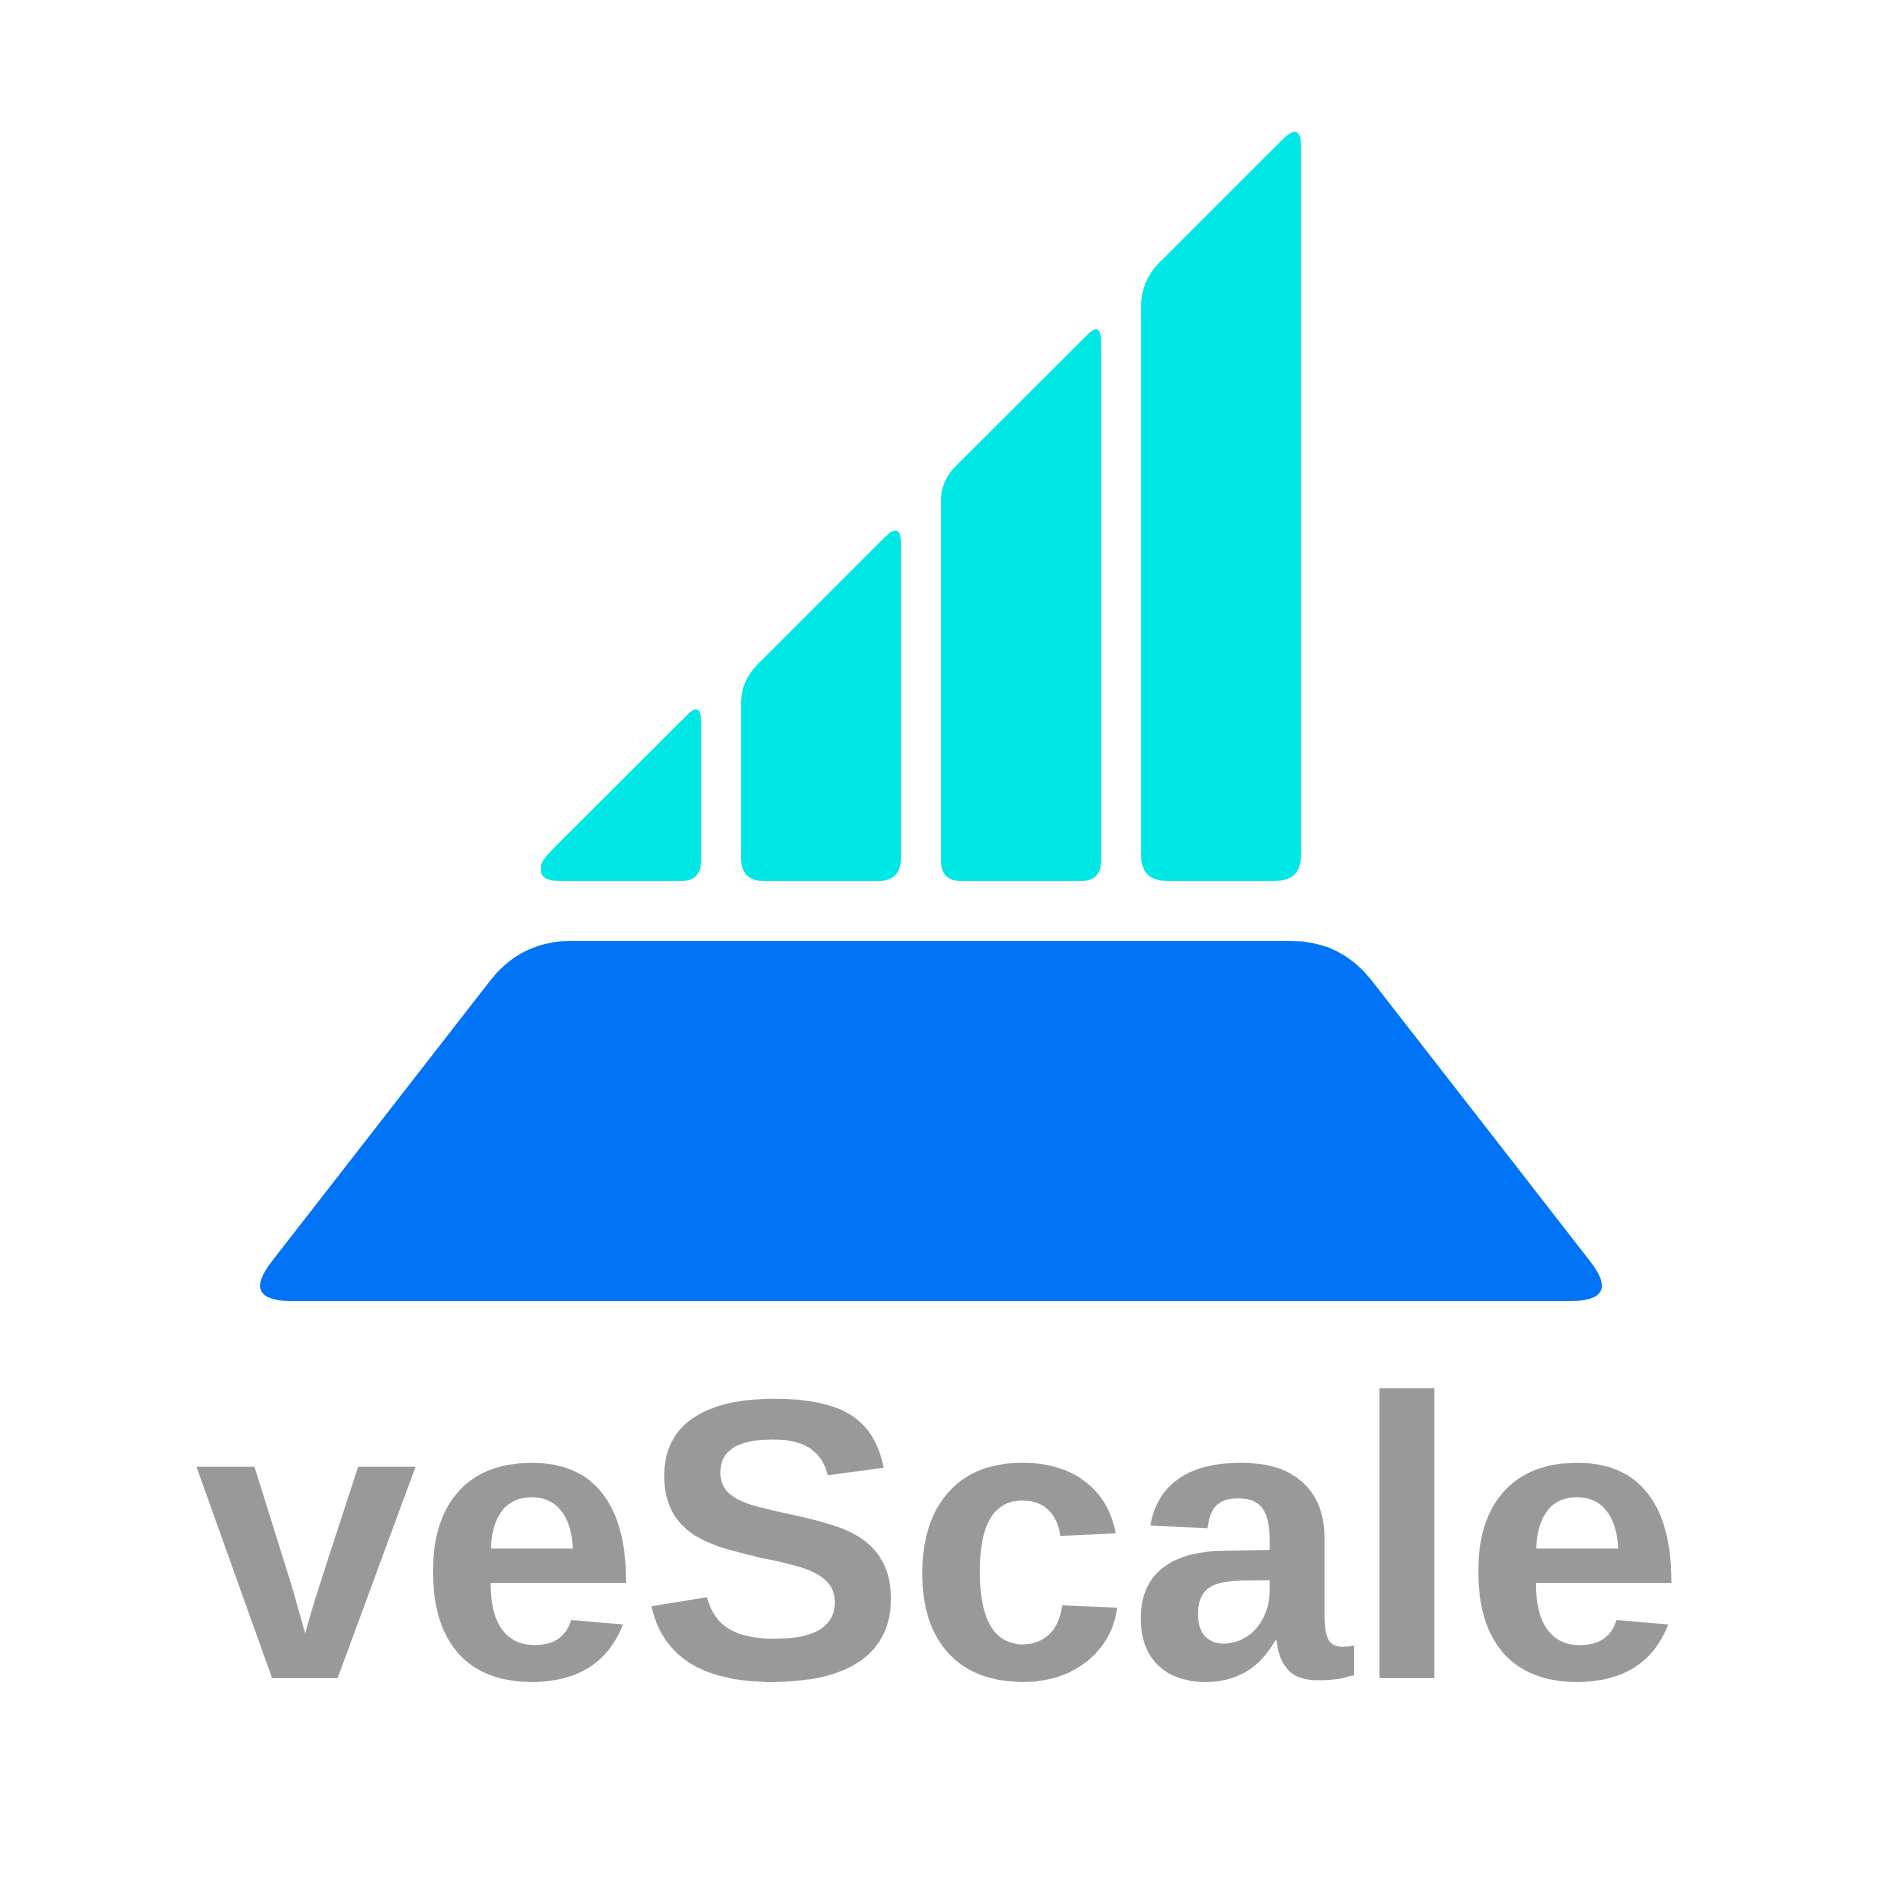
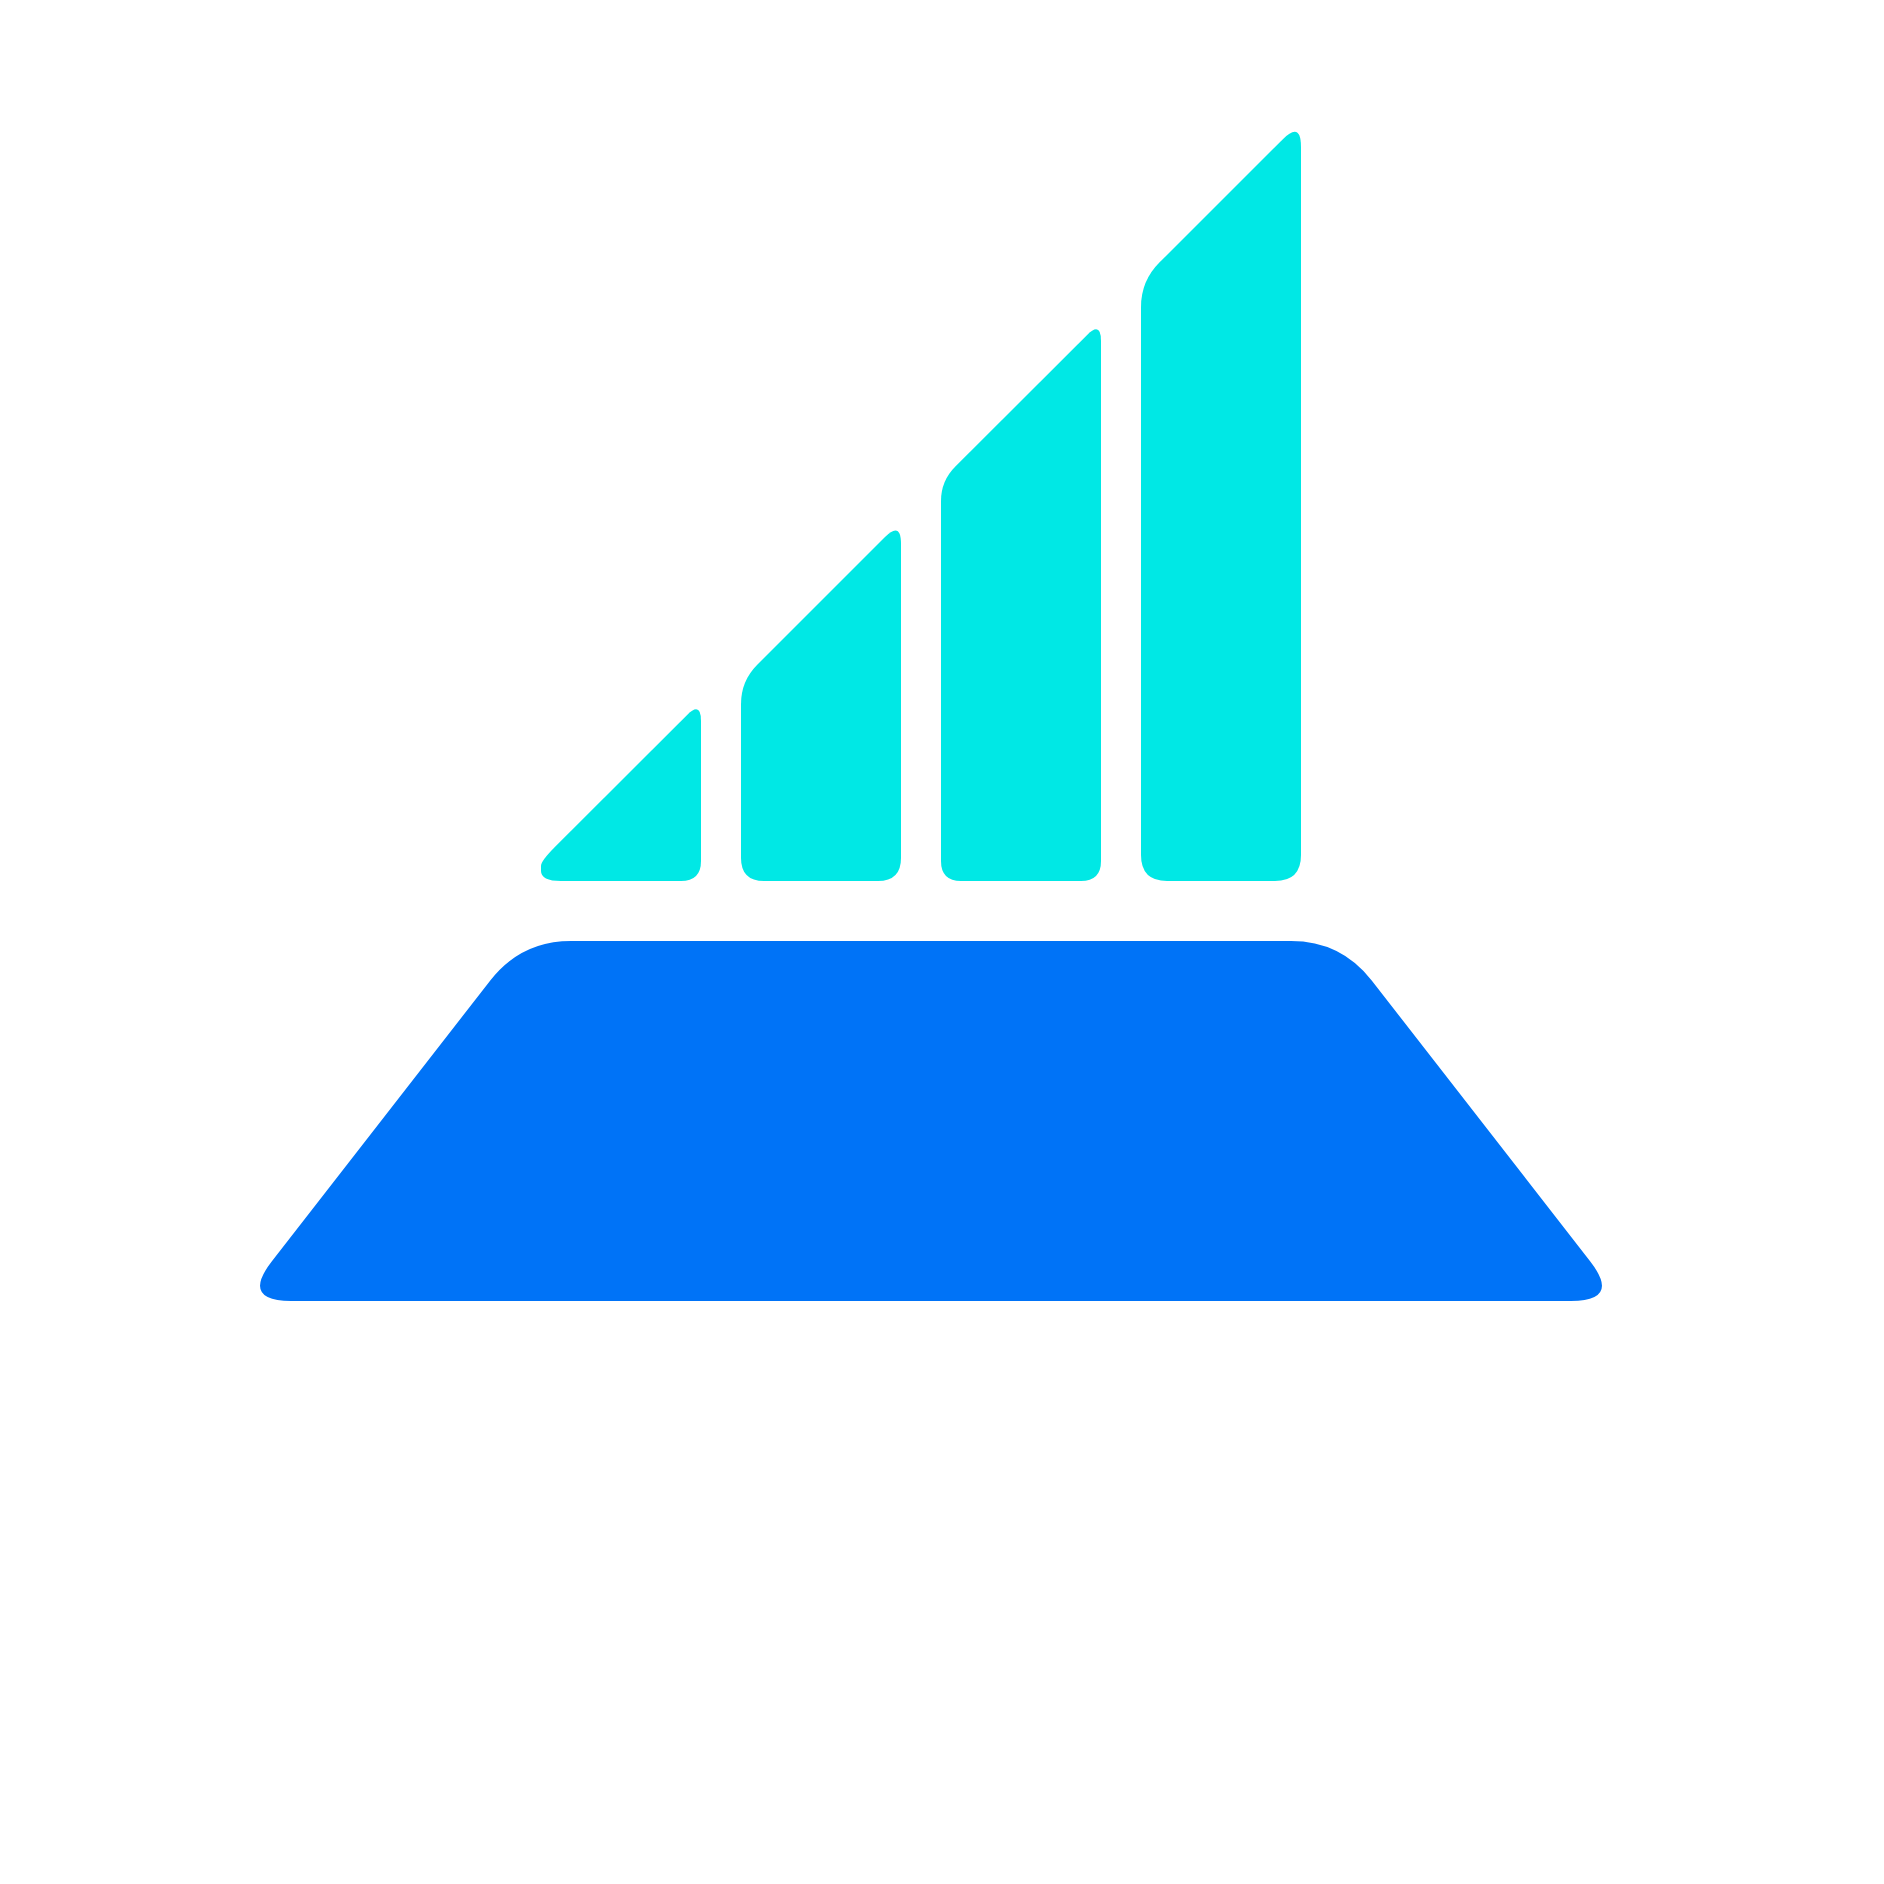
  <mxCell id="0" />
  <mxCell id="1" parent="0" />
  <mxCell id="2" value="" style="whiteSpace=wrap;html=1;aspect=fixed;strokeColor=none;fillColor=none;gradientColor=none;gradientDirection=radial;" parent="1" vertex="1"><mxGeometry width="900" height="900" as="geometry" x="20" y="20" /></mxCell>
- <mxCell id="3" value="&lt;span style=&quot;font-size: 200px;&quot;&gt;veScale&lt;/span&gt;" style="text;html=1;align=center;verticalAlign=middle;whiteSpace=wrap;rounded=0;strokeWidth=3;fontSize=200;fontFamily=Helvetica;fontStyle=1;fontColor=#999999;" parent="1" vertex="1"><mxGeometry y="700" width="900" height="138.46" as="geometry" x="20" /></mxCell>
  <mxCell id="4" value="" style="shape=trapezoid;perimeter=trapezoidPerimeter;whiteSpace=wrap;html=1;fixedSize=1;size=140;strokeWidth=20;strokeColor=none;fontColor=#3399FF;fillColor=#0073F7;fontSize=28;rounded=1;shadow=0;arcSize=50;" vertex="1" parent="1"><mxGeometry x="120" y="470" width="690" height="180" as="geometry" /></mxCell>
  <mxCell id="5" value="" style="shape=card;whiteSpace=wrap;html=1;size=120;strokeColor=none;fillColor=#00E8E5;rounded=1;" vertex="1" parent="1"><mxGeometry x="270" y="350" width="80" height="90" as="geometry" /></mxCell>
  <mxCell id="6" value="" style="shape=card;whiteSpace=wrap;html=1;size=100;strokeColor=none;fillColor=#00E8E5;rounded=1;arcSize=23;" vertex="1" parent="1"><mxGeometry x="370" y="260" width="80" height="180" as="geometry" /></mxCell>
  <mxCell id="7" value="" style="shape=card;whiteSpace=wrap;html=1;size=100;strokeColor=none;fillColor=#00E8E5;rounded=1;" vertex="1" parent="1"><mxGeometry x="470" y="160" width="80" height="280" as="geometry" /></mxCell>
  <mxCell id="8" value="" style="shape=card;whiteSpace=wrap;html=1;size=80;strokeColor=none;fillColor=#00E8E5;rounded=1;arcSize=26;" vertex="1" parent="1"><mxGeometry x="570" y="60" width="80" height="380" as="geometry" /></mxCell>
